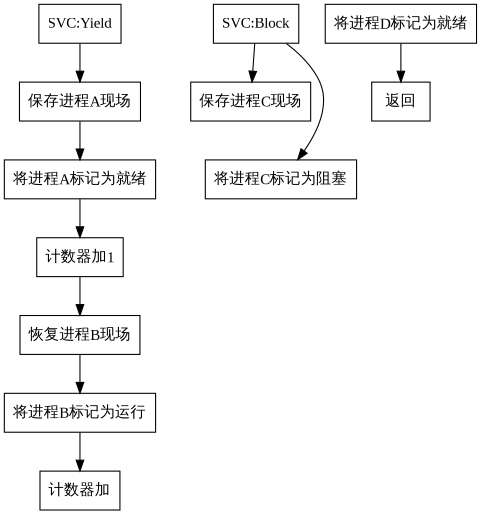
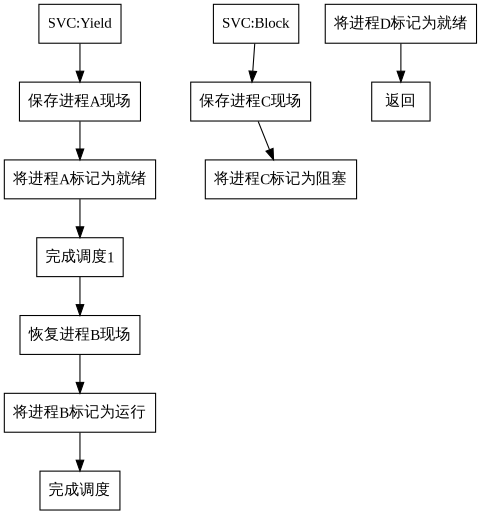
  digraph {
    fontname="Liberation Serif"
    node [fontname="Liberation Serif" shape=box]
    edge [fontname="Liberation Serif"]
    "保存进程A现场"
    "将进程A标记为就绪"
-   "计数器加1"
+   "计数器加1" [label="完成调度1"]
    "恢复进程B现场"
    "将进程B标记为运行"
-   "完成调度" [label="计数器加"]
+   "完成调度"
    "SVC:Yield"
    "SVC:Block"
    "保存进程C现场"
    "将进程C标记为阻塞"
    "将进程D标记为就绪"
    "返回"
    "保存进程A现场" -> "将进程A标记为就绪"
    "将进程A标记为就绪" -> "计数器加1"
    "计数器加1" -> "恢复进程B现场"
    "恢复进程B现场" -> "将进程B标记为运行"
    "将进程B标记为运行" -> "完成调度"
    "SVC:Yield" -> "保存进程A现场"
    "SVC:Block" -> "保存进程C现场"
-   "SVC:Block" -> "将进程C标记为阻塞"
+   "保存进程C现场" -> "将进程C标记为阻塞"
    "将进程D标记为就绪" -> "返回"
  }
